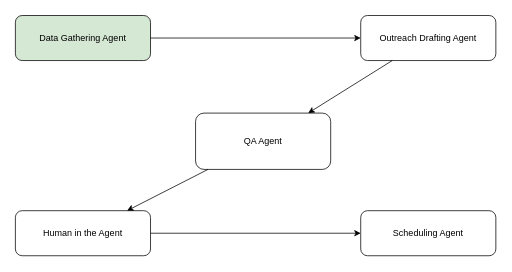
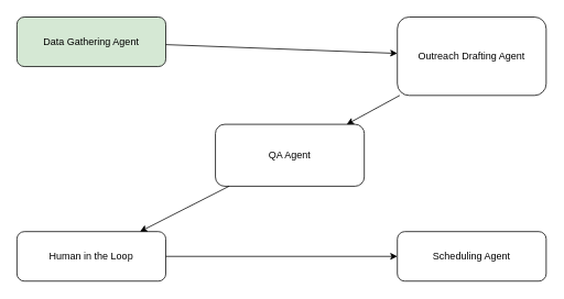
  <mxCell id="0" />
  <mxCell id="1" parent="0" />
  <mxCell id="2" value="Data Gathering Agent" style="rounded=1;whiteSpace=wrap;html=1;fillColor=#d5e8d4;" parent="1" vertex="1"><mxGeometry x="20" y="20" width="180" height="60" as="geometry" /></mxCell>
- <mxCell id="3" value="Outreach Drafting Agent" style="rounded=1;whiteSpace=wrap;html=1;" parent="1" vertex="1"><mxGeometry x="480" y="20" width="180" height="60" as="geometry" /></mxCell>
+ <mxCell id="3" value="Outreach Drafting Agent" style="rounded=1;whiteSpace=wrap;html=1;" parent="1" vertex="1"><mxGeometry x="480" y="20" width="180" height="95" as="geometry" /></mxCell>
  <mxCell id="4" value="QA Agent" style="rounded=1;whiteSpace=wrap;html=1;" parent="1" vertex="1"><mxGeometry x="260" y="150" width="180" height="75" as="geometry" /></mxCell>
- <mxCell id="5" value="Human in the Agent" style="rounded=1;whiteSpace=wrap;html=1;" parent="1" vertex="1"><mxGeometry x="20" y="280" width="180" height="60" as="geometry" /></mxCell>
+ <mxCell id="5" value="Human in the Loop" style="rounded=1;whiteSpace=wrap;html=1;" parent="1" vertex="1"><mxGeometry x="20" y="280" width="180" height="60" as="geometry" /></mxCell>
  <mxCell id="6" value="Scheduling Agent" style="rounded=1;whiteSpace=wrap;html=1;" parent="1" vertex="1"><mxGeometry x="480" y="280" width="180" height="60" as="geometry" /></mxCell>
  <mxCell id="7" parent="1" source="2" target="3" edge="1"><mxGeometry relative="1" as="geometry" /></mxCell>
  <mxCell id="8" parent="1" source="3" target="4" edge="1"><mxGeometry relative="1" as="geometry" /></mxCell>
  <mxCell id="9" parent="1" source="4" target="5" edge="1"><mxGeometry relative="1" as="geometry" /></mxCell>
  <mxCell id="10" parent="1" source="5" target="6" edge="1"><mxGeometry relative="1" as="geometry" /></mxCell>
